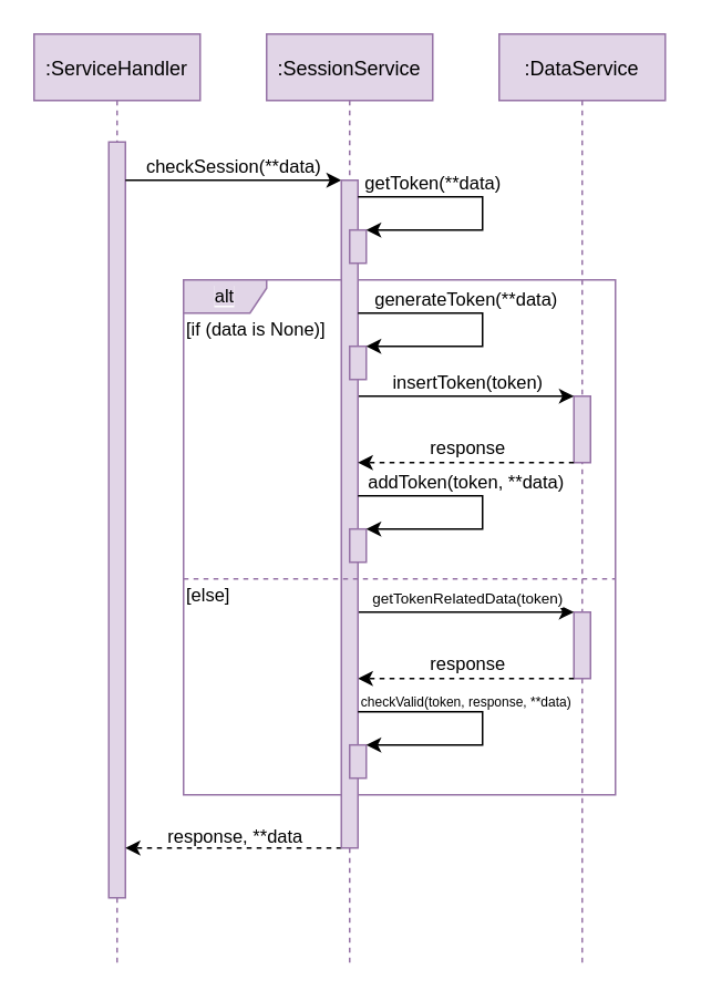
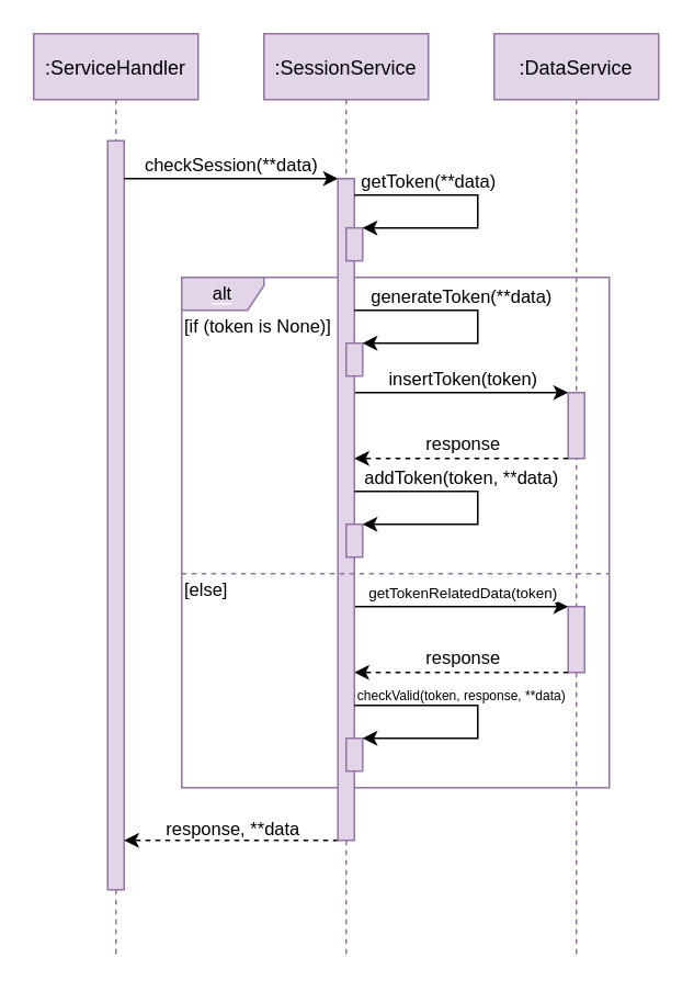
  <mxCell id="0" />
  <mxCell id="1" parent="0" />
  <mxCell id="2" value="&lt;span style=&quot;background-color: rgb(225 , 213 , 231)&quot;&gt;alt&lt;/span&gt;" style="shape=umlFrame;whiteSpace=wrap;html=1;labelBackgroundColor=#ffffff;fillColor=#e1d5e7;fontSize=11;width=50;height=20;strokeColor=#9673a6;" parent="1" vertex="1"><mxGeometry x="110" y="168" width="260" height="310" as="geometry" /></mxCell>
  <mxCell id="3" value=":DataService" style="shape=umlLifeline;perimeter=lifelinePerimeter;container=1;collapsible=0;recursiveResize=0;rounded=0;shadow=0;strokeWidth=1;fillColor=#e1d5e7;strokeColor=#9673a6;" parent="1" vertex="1"><mxGeometry x="300" y="20" width="100" height="560" as="geometry" /></mxCell>
  <mxCell id="4" value="" style="points=[];perimeter=orthogonalPerimeter;rounded=0;shadow=0;strokeWidth=1;fillColor=#e1d5e7;strokeColor=#9673a6;" parent="3" vertex="1"><mxGeometry x="45" y="218" width="10" height="40" as="geometry" /></mxCell>
  <mxCell id="5" value="" style="points=[];perimeter=orthogonalPerimeter;rounded=0;shadow=0;strokeWidth=1;fillColor=#e1d5e7;strokeColor=#9673a6;" parent="3" vertex="1"><mxGeometry x="45" y="348" width="10" height="40" as="geometry" /></mxCell>
  <mxCell id="6" style="edgeStyle=orthogonalEdgeStyle;rounded=0;orthogonalLoop=1;jettySize=auto;html=1;" parent="3" target="5" edge="1"><mxGeometry relative="1" as="geometry"><mxPoint x="-85" y="348" as="sourcePoint" /><Array as="points"><mxPoint x="-20" y="348" /><mxPoint x="-20" y="348" /></Array></mxGeometry></mxCell>
  <mxCell id="7" value="getTokenRelatedData(token)" style="edgeLabel;html=1;align=center;verticalAlign=middle;resizable=0;points=[];fontSize=9;" parent="6" vertex="1" connectable="0"><mxGeometry x="-0.141" relative="1" as="geometry"><mxPoint x="9" y="-8.03" as="offset" /></mxGeometry></mxCell>
  <mxCell id="8" style="edgeStyle=orthogonalEdgeStyle;rounded=0;orthogonalLoop=1;jettySize=auto;html=1;dashed=1;" parent="3" source="5" edge="1"><mxGeometry relative="1" as="geometry"><mxPoint x="-85" y="388" as="targetPoint" /><Array as="points"><mxPoint x="-20" y="388" /><mxPoint x="-20" y="388" /></Array></mxGeometry></mxCell>
  <mxCell id="9" value="response" style="edgeLabel;html=1;align=center;verticalAlign=middle;resizable=0;points=[];" parent="8" vertex="1" connectable="0"><mxGeometry x="0.172" y="-1" relative="1" as="geometry"><mxPoint x="11.13" y="-9" as="offset" /></mxGeometry></mxCell>
  <mxCell id="10" value=":ServiceHandler" style="shape=umlLifeline;perimeter=lifelinePerimeter;container=1;collapsible=0;recursiveResize=0;rounded=0;shadow=0;strokeWidth=1;fillColor=#e1d5e7;strokeColor=#9673a6;" parent="1" vertex="1"><mxGeometry x="20" y="20" width="100" height="560" as="geometry" /></mxCell>
  <mxCell id="11" value="" style="points=[];perimeter=orthogonalPerimeter;rounded=0;shadow=0;strokeWidth=1;fillColor=#e1d5e7;strokeColor=#9673a6;" parent="10" vertex="1"><mxGeometry x="45" y="65" width="10" height="455" as="geometry" /></mxCell>
  <mxCell id="12" value=":SessionService" style="shape=umlLifeline;perimeter=lifelinePerimeter;container=1;collapsible=0;recursiveResize=0;rounded=0;shadow=0;strokeWidth=1;fillColor=#e1d5e7;strokeColor=#9673a6;" parent="1" vertex="1"><mxGeometry x="160" y="20" width="100" height="560" as="geometry" /></mxCell>
  <mxCell id="13" style="edgeStyle=orthogonalEdgeStyle;rounded=0;orthogonalLoop=1;jettySize=auto;html=1;fontSize=11;" parent="1" edge="1"><mxGeometry relative="1" as="geometry"><mxPoint x="75" y="107.999" as="sourcePoint" /><mxPoint x="205" y="107.999" as="targetPoint" /><Array as="points"><mxPoint x="140" y="107.97" /><mxPoint x="140" y="107.97" /></Array></mxGeometry></mxCell>
  <mxCell id="14" value="checkSession(**data)" style="edgeLabel;html=1;align=center;verticalAlign=middle;resizable=0;points=[];fontSize=11;" parent="13" vertex="1" connectable="0"><mxGeometry x="-0.228" y="1" relative="1" as="geometry"><mxPoint x="14.71" y="-7" as="offset" /></mxGeometry></mxCell>
  <mxCell id="15" style="edgeStyle=orthogonalEdgeStyle;rounded=0;orthogonalLoop=1;jettySize=auto;html=1;" parent="1" source="19" target="4" edge="1"><mxGeometry relative="1" as="geometry"><Array as="points"><mxPoint x="280" y="238" /><mxPoint x="280" y="238" /></Array></mxGeometry></mxCell>
  <mxCell id="16" value="insertToken(token)" style="edgeLabel;html=1;align=center;verticalAlign=middle;resizable=0;points=[];" parent="15" vertex="1" connectable="0"><mxGeometry x="-0.141" relative="1" as="geometry"><mxPoint x="9" y="-8.03" as="offset" /></mxGeometry></mxCell>
  <mxCell id="17" style="edgeStyle=orthogonalEdgeStyle;rounded=0;orthogonalLoop=1;jettySize=auto;html=1;dashed=1;fontSize=8;" parent="1" source="19" target="11" edge="1"><mxGeometry relative="1" as="geometry"><mxPoint x="75" y="503.034" as="targetPoint" /><Array as="points"><mxPoint x="100" y="510" /><mxPoint x="100" y="510" /></Array></mxGeometry></mxCell>
  <mxCell id="18" value="response, **data" style="edgeLabel;html=1;align=center;verticalAlign=middle;resizable=0;points=[];fontSize=11;" parent="17" vertex="1" connectable="0"><mxGeometry x="-0.107" relative="1" as="geometry"><mxPoint x="-6.9" y="-8" as="offset" /></mxGeometry></mxCell>
  <mxCell id="19" value="" style="points=[];perimeter=orthogonalPerimeter;rounded=0;shadow=0;strokeWidth=1;fillColor=#e1d5e7;strokeColor=#9673a6;" parent="1" vertex="1"><mxGeometry x="205" y="108" width="10" height="402" as="geometry" /></mxCell>
  <mxCell id="20" value="" style="points=[];perimeter=orthogonalPerimeter;rounded=0;shadow=0;strokeWidth=1;fillColor=#e1d5e7;strokeColor=#9673a6;" parent="1" vertex="1"><mxGeometry x="210" y="137.97" width="10" height="20" as="geometry" /></mxCell>
  <mxCell id="21" style="edgeStyle=orthogonalEdgeStyle;rounded=0;orthogonalLoop=1;jettySize=auto;html=1;fontSize=11;" parent="1" target="20" edge="1"><mxGeometry relative="1" as="geometry"><mxPoint x="215" y="117.999" as="sourcePoint" /><Array as="points"><mxPoint x="290" y="118" /><mxPoint x="290" y="138" /></Array></mxGeometry></mxCell>
  <mxCell id="22" value="getToken(**data)" style="edgeLabel;html=1;align=center;verticalAlign=middle;resizable=0;points=[];fontSize=11;" parent="21" vertex="1" connectable="0"><mxGeometry x="-0.648" y="1" relative="1" as="geometry"><mxPoint x="15.8" y="-7" as="offset" /></mxGeometry></mxCell>
- <mxCell id="23" value="[if (data is None)]" style="text;html=1;align=left;verticalAlign=middle;resizable=0;points=[];autosize=1;fontSize=11;" parent="1" vertex="1"><mxGeometry x="110" y="188" width="110" height="20" as="geometry" /></mxCell>
+ <mxCell id="23" value="[if (token is None)]" style="text;html=1;align=left;verticalAlign=middle;resizable=0;points=[];autosize=1;fontSize=11;" parent="1" vertex="1"><mxGeometry x="110" y="188" width="110" height="20" as="geometry" /></mxCell>
  <mxCell id="24" value="" style="points=[];perimeter=orthogonalPerimeter;rounded=0;shadow=0;strokeWidth=1;fillColor=#e1d5e7;strokeColor=#9673a6;" parent="1" vertex="1"><mxGeometry x="210" y="207.97" width="10" height="20" as="geometry" /></mxCell>
  <mxCell id="25" style="edgeStyle=orthogonalEdgeStyle;rounded=0;orthogonalLoop=1;jettySize=auto;html=1;fontSize=11;" parent="1" target="24" edge="1"><mxGeometry relative="1" as="geometry"><mxPoint x="215" y="187.999" as="sourcePoint" /><Array as="points"><mxPoint x="290" y="188" /><mxPoint x="290" y="208" /></Array></mxGeometry></mxCell>
  <mxCell id="26" value="generateToken(**data)" style="edgeLabel;html=1;align=center;verticalAlign=middle;resizable=0;points=[];fontSize=11;" parent="25" vertex="1" connectable="0"><mxGeometry x="-0.648" y="1" relative="1" as="geometry"><mxPoint x="35.8" y="-7" as="offset" /></mxGeometry></mxCell>
  <mxCell id="27" style="edgeStyle=orthogonalEdgeStyle;rounded=0;orthogonalLoop=1;jettySize=auto;html=1;dashed=1;" parent="1" source="4" target="19" edge="1"><mxGeometry relative="1" as="geometry"><Array as="points"><mxPoint x="280" y="278" /><mxPoint x="280" y="278" /></Array></mxGeometry></mxCell>
  <mxCell id="28" value="response" style="edgeLabel;html=1;align=center;verticalAlign=middle;resizable=0;points=[];" parent="27" vertex="1" connectable="0"><mxGeometry x="0.172" y="-1" relative="1" as="geometry"><mxPoint x="11.13" y="-9" as="offset" /></mxGeometry></mxCell>
  <mxCell id="29" value="" style="points=[];perimeter=orthogonalPerimeter;rounded=0;shadow=0;strokeWidth=1;fillColor=#e1d5e7;strokeColor=#9673a6;" parent="1" vertex="1"><mxGeometry x="210" y="317.97" width="10" height="20" as="geometry" /></mxCell>
  <mxCell id="30" style="edgeStyle=orthogonalEdgeStyle;rounded=0;orthogonalLoop=1;jettySize=auto;html=1;fontSize=11;" parent="1" target="29" edge="1"><mxGeometry relative="1" as="geometry"><mxPoint x="215" y="297.999" as="sourcePoint" /><Array as="points"><mxPoint x="290" y="298" /><mxPoint x="290" y="318" /></Array></mxGeometry></mxCell>
  <mxCell id="31" value="addToken(token, **data)" style="edgeLabel;html=1;align=center;verticalAlign=middle;resizable=0;points=[];fontSize=11;" parent="30" vertex="1" connectable="0"><mxGeometry x="-0.648" y="1" relative="1" as="geometry"><mxPoint x="35.8" y="-7" as="offset" /></mxGeometry></mxCell>
  <mxCell id="32" value="" style="endArrow=none;dashed=1;html=1;fillColor=#e1d5e7;strokeColor=#9673a6;" parent="1" edge="1"><mxGeometry width="50" height="50" relative="1" as="geometry"><mxPoint x="110" y="348" as="sourcePoint" /><mxPoint x="370" y="348" as="targetPoint" /></mxGeometry></mxCell>
  <mxCell id="33" value="[else]" style="text;html=1;align=left;verticalAlign=middle;resizable=0;points=[];autosize=1;fontSize=11;" parent="1" vertex="1"><mxGeometry x="110" y="348" width="40" height="20" as="geometry" /></mxCell>
  <mxCell id="34" value="" style="points=[];perimeter=orthogonalPerimeter;rounded=0;shadow=0;strokeWidth=1;fillColor=#e1d5e7;strokeColor=#9673a6;" parent="1" vertex="1"><mxGeometry x="210" y="447.97" width="10" height="20" as="geometry" /></mxCell>
  <mxCell id="35" style="edgeStyle=orthogonalEdgeStyle;rounded=0;orthogonalLoop=1;jettySize=auto;html=1;fontSize=11;" parent="1" target="34" edge="1"><mxGeometry relative="1" as="geometry"><mxPoint x="215" y="427.999" as="sourcePoint" /><Array as="points"><mxPoint x="290" y="428" /><mxPoint x="290" y="448" /></Array></mxGeometry></mxCell>
  <mxCell id="36" value="checkValid(token, response, **data)" style="edgeLabel;html=1;align=center;verticalAlign=middle;resizable=0;points=[];fontSize=8;" parent="35" vertex="1" connectable="0"><mxGeometry x="-0.648" y="1" relative="1" as="geometry"><mxPoint x="35.8" y="-5" as="offset" /></mxGeometry></mxCell>
